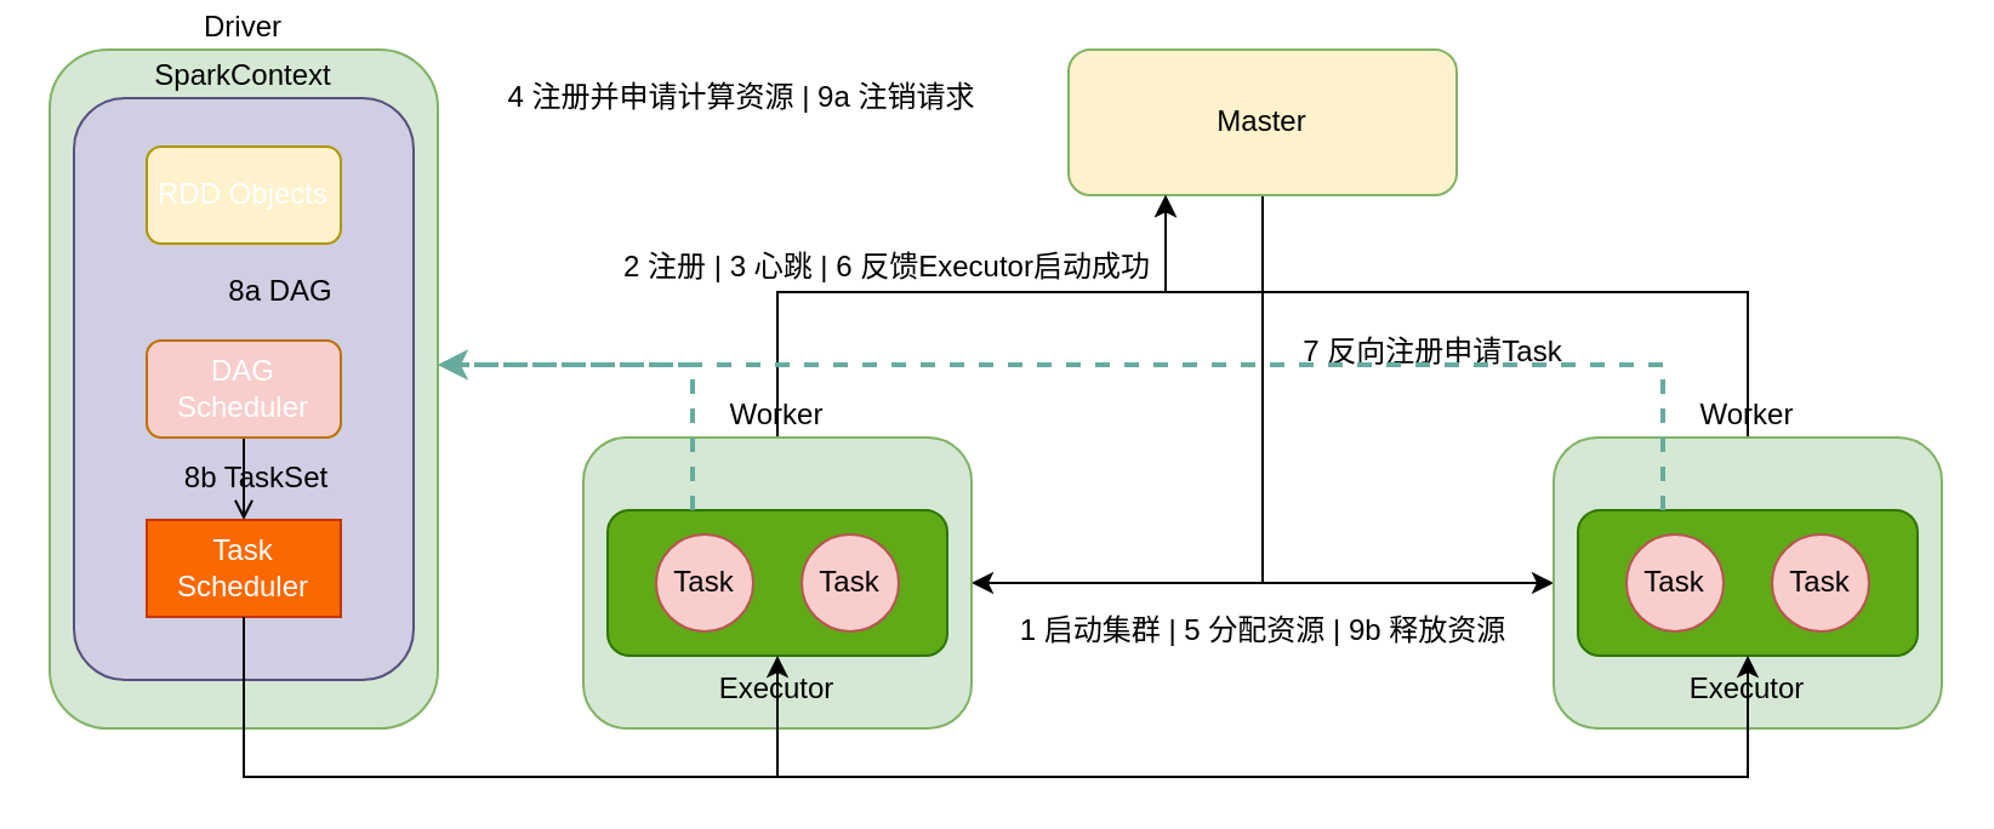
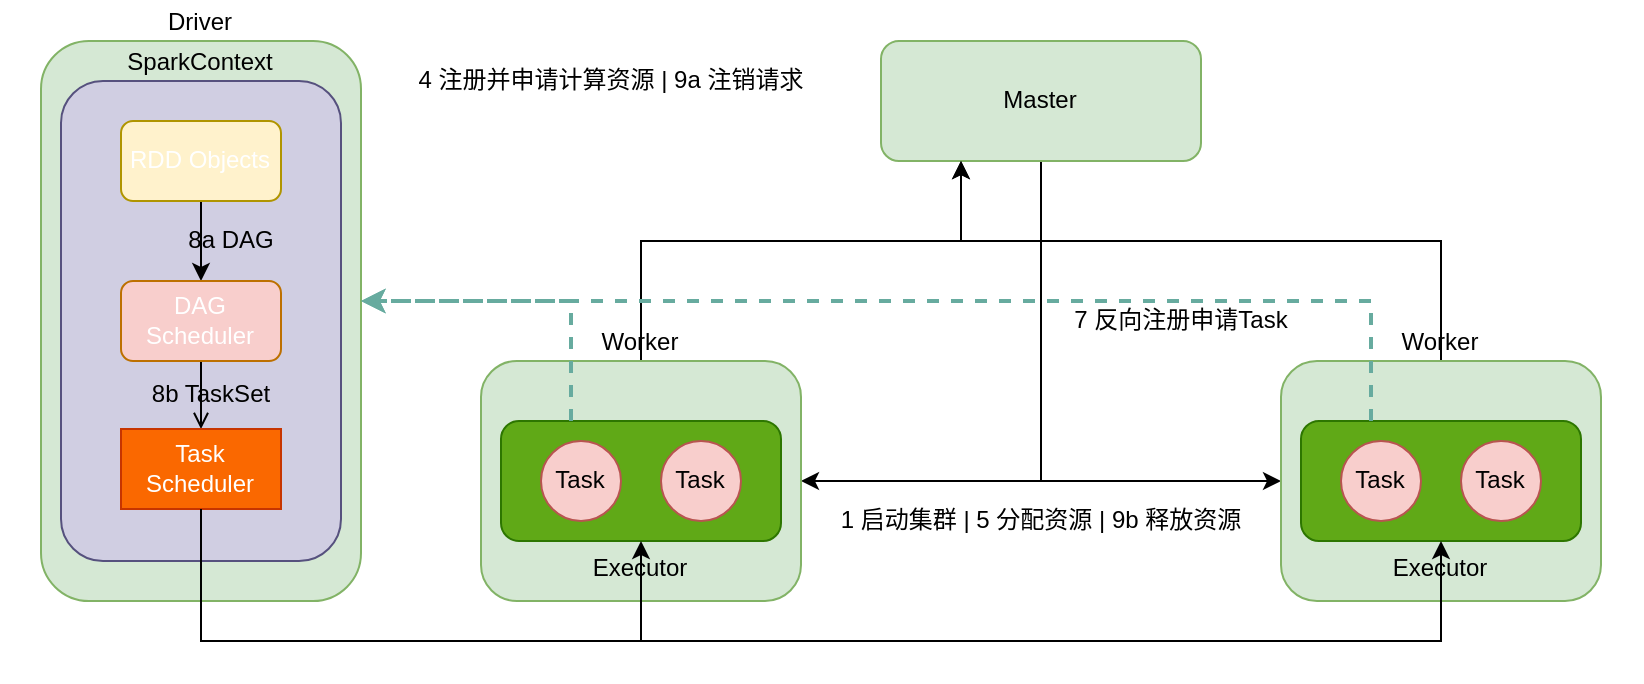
  <mxCell id="0" />
  <mxCell id="1" parent="0" />
  <mxCell id="2" value="1 启动集群 | 5 分配资源 | 9b 释放资源" style="text;html=1;align=center;verticalAlign=middle;resizable=0;points=[];;autosize=1;" parent="1" vertex="1"><mxGeometry x="410" y="250" width="220" height="20" as="geometry" /></mxCell>
  <mxCell id="3" style="edgeStyle=orthogonalEdgeStyle;rounded=0;orthogonalLoop=1;jettySize=auto;html=1;entryX=1;entryY=0.5;entryDx=0;entryDy=0;" parent="1" source="5" target="22" edge="1"><mxGeometry relative="1" as="geometry"><Array as="points"><mxPoint x="520" y="240" /></Array></mxGeometry></mxCell>
  <mxCell id="4" style="edgeStyle=orthogonalEdgeStyle;rounded=0;orthogonalLoop=1;jettySize=auto;html=1;entryX=0;entryY=0.5;entryDx=0;entryDy=0;" parent="1" source="5" target="28" edge="1"><mxGeometry relative="1" as="geometry"><Array as="points"><mxPoint x="520" y="240" /><mxPoint x="640" y="240" /></Array></mxGeometry></mxCell>
- <mxCell id="5" value="Master" style="rounded=1;whiteSpace=wrap;html=1;labelPosition=center;verticalLabelPosition=middle;align=center;verticalAlign=middle;fillColor=#fff2cc;strokeColor=#82b366;" parent="1" vertex="1"><mxGeometry x="440" y="20" width="160" height="60" as="geometry" /></mxCell>
+ <mxCell id="5" value="Master" style="rounded=1;whiteSpace=wrap;html=1;labelPosition=center;verticalLabelPosition=middle;align=center;verticalAlign=middle;fillColor=#d5e8d4;strokeColor=#82b366;" parent="1" vertex="1"><mxGeometry x="440" y="20" width="160" height="60" as="geometry" /></mxCell>
  <mxCell id="6" style="edgeStyle=orthogonalEdgeStyle;rounded=0;orthogonalLoop=1;jettySize=auto;html=1;" parent="1" source="28" edge="1"><mxGeometry relative="1" as="geometry"><mxPoint x="480" y="80" as="targetPoint" /><Array as="points"><mxPoint x="720" y="120" /><mxPoint x="480" y="120" /></Array></mxGeometry></mxCell>
  <mxCell id="7" value="Driver" style="rounded=1;whiteSpace=wrap;html=1;labelPosition=center;verticalLabelPosition=top;align=center;verticalAlign=bottom;fillColor=#d5e8d4;strokeColor=#82b366;" parent="1" vertex="1"><mxGeometry x="20" y="20" width="160" height="280" as="geometry" /></mxCell>
  <mxCell id="8" value="4 注册并申请计算资源 | 9a 注销请求" style="text;html=1;align=center;verticalAlign=middle;resizable=0;points=[];;autosize=1;" parent="1" vertex="1"><mxGeometry x="200" y="30" width="210" height="20" as="geometry" /></mxCell>
  <mxCell id="9" value="SparkContext" style="rounded=1;whiteSpace=wrap;html=1;fillColor=#d0cee2;strokeColor=#56517e;labelPosition=center;verticalLabelPosition=top;align=center;verticalAlign=bottom;" parent="1" vertex="1"><mxGeometry x="30" y="40" width="140" height="240" as="geometry" /></mxCell>
- <mxCell id="10" value="2 注册 | 3 心跳 | 6 反馈Executor启动成功" style="text;html=1;align=center;verticalAlign=middle;resizable=0;points=[];;autosize=1;" parent="1" vertex="1"><mxGeometry x="250" y="100" width="230" height="20" as="geometry" /></mxCell>
  <mxCell id="11" style="edgeStyle=orthogonalEdgeStyle;rounded=0;orthogonalLoop=1;jettySize=auto;html=1;entryX=0.25;entryY=1;entryDx=0;entryDy=0;" edge="1" parent="1" source="22" target="5"><mxGeometry relative="1" as="geometry"><Array as="points"><mxPoint x="320" y="120" /><mxPoint x="480" y="120" /></Array></mxGeometry></mxCell>
- <mxCell id="12" value="7 反向注册申请Task" style="text;html=1;align=center;verticalAlign=middle;resizable=0;points=[];;autosize=1;dashed=1;" vertex="1" parent="1"><mxGeometry x="530" y="135" width="120" height="20" as="geometry" /></mxCell>
+ <mxCell id="12" value="7 反向注册申请Task" style="text;html=1;align=center;verticalAlign=middle;resizable=0;points=[];;autosize=1;dashed=1;" vertex="1" parent="1"><mxGeometry x="530" y="150" width="120" height="20" as="geometry" /></mxCell>
+ <mxCell id="13" style="edgeStyle=orthogonalEdgeStyle;rounded=0;orthogonalLoop=1;jettySize=auto;html=1;entryX=0.5;entryY=0;entryDx=0;entryDy=0;strokeColor=#000000;strokeWidth=1;" edge="1" parent="1" source="14" target="16"><mxGeometry relative="1" as="geometry" /></mxCell>
  <mxCell id="14" value="RDD Objects" style="rounded=1;whiteSpace=wrap;html=1;fillColor=#fff2cc;strokeColor=#B09500;fontColor=#ffffff;" vertex="1" parent="1"><mxGeometry x="60" y="60" width="80" height="40" as="geometry" /></mxCell>
  <mxCell id="15" style="edgeStyle=orthogonalEdgeStyle;rounded=0;orthogonalLoop=1;jettySize=auto;html=1;entryX=0.5;entryY=0;entryDx=0;entryDy=0;strokeColor=#000000;strokeWidth=1;endArrow=open;" edge="1" parent="1" source="16" target="17"><mxGeometry relative="1" as="geometry" /></mxCell>
  <mxCell id="16" value="DAG Scheduler" style="rounded=1;whiteSpace=wrap;html=1;fillColor=#f8cecc;strokeColor=#BD7000;fontColor=#ffffff;" vertex="1" parent="1"><mxGeometry x="60" y="140" width="80" height="40" as="geometry" /></mxCell>
  <mxCell id="17" value="Task Scheduler" style="whiteSpace=wrap;html=1;fillColor=#fa6800;strokeColor=#C73500;fontColor=#ffffff;rounded=0;" vertex="1" parent="1"><mxGeometry x="60" y="214" width="80" height="40" as="geometry" /></mxCell>
  <mxCell id="18" value="8a DAG" style="text;html=1;align=center;verticalAlign=middle;resizable=0;points=[];;autosize=1;" vertex="1" parent="1"><mxGeometry x="85" y="110" width="60" height="20" as="geometry" /></mxCell>
  <mxCell id="19" value="8b TaskSet" style="text;html=1;align=center;verticalAlign=middle;resizable=0;points=[];;autosize=1;" vertex="1" parent="1"><mxGeometry x="70" y="187" width="70" height="20" as="geometry" /></mxCell>
  <mxCell id="20" value="" style="group" vertex="1" connectable="0" parent="1"><mxGeometry x="240" y="180" width="160" height="120" as="geometry" /></mxCell>
  <mxCell id="21" value="" style="group" vertex="1" connectable="0" parent="20"><mxGeometry width="160" height="120" as="geometry" /></mxCell>
  <mxCell id="22" value="Worker" style="rounded=1;whiteSpace=wrap;html=1;labelPosition=center;verticalLabelPosition=top;align=center;verticalAlign=bottom;fillColor=#d5e8d4;strokeColor=#82b366;" parent="21" vertex="1"><mxGeometry width="160" height="120" as="geometry" /></mxCell>
  <mxCell id="23" value="" style="group" parent="21" vertex="1" connectable="0"><mxGeometry x="10" y="30" width="140" height="60" as="geometry" /></mxCell>
  <mxCell id="24" value="&lt;font color=&quot;#000000&quot;&gt;Executor&lt;/font&gt;" style="rounded=1;whiteSpace=wrap;html=1;labelPosition=center;verticalLabelPosition=bottom;align=center;verticalAlign=top;fillColor=#60a917;strokeColor=#2D7600;fontColor=#ffffff;" parent="23" vertex="1"><mxGeometry width="140" height="60" as="geometry" /></mxCell>
  <mxCell id="25" value="Task" style="ellipse;whiteSpace=wrap;html=1;aspect=fixed;fillColor=#f8cecc;strokeColor=#b85450;" parent="23" vertex="1"><mxGeometry x="20" y="10" width="40" height="40" as="geometry" /></mxCell>
  <mxCell id="26" value="Task" style="ellipse;whiteSpace=wrap;html=1;aspect=fixed;fillColor=#f8cecc;strokeColor=#b85450;" parent="23" vertex="1"><mxGeometry x="80" y="10" width="40" height="40" as="geometry" /></mxCell>
  <mxCell id="27" style="edgeStyle=orthogonalEdgeStyle;rounded=0;orthogonalLoop=1;jettySize=auto;html=1;dashed=1;exitX=0.25;exitY=0;exitDx=0;exitDy=0;strokeColor=#67AB9F;strokeWidth=2;" parent="1" source="24" edge="1" target="7"><mxGeometry relative="1" as="geometry"><mxPoint x="170" y="255" as="targetPoint" /><Array as="points"><mxPoint x="285" y="150" /></Array></mxGeometry></mxCell>
  <mxCell id="28" value="Worker" style="rounded=1;whiteSpace=wrap;html=1;labelPosition=center;verticalLabelPosition=top;align=center;verticalAlign=bottom;fillColor=#d5e8d4;strokeColor=#82b366;" parent="1" vertex="1"><mxGeometry x="640" y="180" width="160" height="120" as="geometry" /></mxCell>
  <mxCell id="29" value="" style="group" parent="1" vertex="1" connectable="0"><mxGeometry x="650" y="210" width="140" height="60" as="geometry" /></mxCell>
  <mxCell id="30" value="&lt;font color=&quot;#000000&quot;&gt;Executor&lt;/font&gt;" style="rounded=1;whiteSpace=wrap;html=1;labelPosition=center;verticalLabelPosition=bottom;align=center;verticalAlign=top;fillColor=#60a917;strokeColor=#2D7600;fontColor=#ffffff;" parent="29" vertex="1"><mxGeometry width="140" height="60" as="geometry" /></mxCell>
  <mxCell id="31" value="Task" style="ellipse;whiteSpace=wrap;html=1;aspect=fixed;fillColor=#f8cecc;strokeColor=#b85450;" parent="29" vertex="1"><mxGeometry x="20" y="10" width="40" height="40" as="geometry" /></mxCell>
  <mxCell id="32" value="Task" style="ellipse;whiteSpace=wrap;html=1;aspect=fixed;fillColor=#f8cecc;strokeColor=#b85450;" parent="29" vertex="1"><mxGeometry x="80" y="10" width="40" height="40" as="geometry" /></mxCell>
  <mxCell id="33" style="edgeStyle=orthogonalEdgeStyle;rounded=0;orthogonalLoop=1;jettySize=auto;html=1;dashed=1;exitX=0.25;exitY=0;exitDx=0;exitDy=0;strokeWidth=2;strokeColor=#67AB9F;" parent="1" edge="1" source="30"><mxGeometry relative="1" as="geometry"><mxPoint x="580" y="260" as="sourcePoint" /><mxPoint x="180" y="150" as="targetPoint" /><Array as="points"><mxPoint x="685" y="150" /><mxPoint x="180" y="150" /></Array></mxGeometry></mxCell>
  <mxCell id="34" style="edgeStyle=orthogonalEdgeStyle;rounded=0;orthogonalLoop=1;jettySize=auto;html=1;entryX=0.5;entryY=1;entryDx=0;entryDy=0;strokeColor=#000000;strokeWidth=1;" edge="1" parent="1" source="17" target="30"><mxGeometry relative="1" as="geometry"><Array as="points"><mxPoint x="100" y="320" /><mxPoint x="720" y="320" /></Array></mxGeometry></mxCell>
  <mxCell id="35" style="edgeStyle=orthogonalEdgeStyle;rounded=0;orthogonalLoop=1;jettySize=auto;html=1;strokeColor=#000000;strokeWidth=1;" edge="1" parent="1" source="17" target="24"><mxGeometry relative="1" as="geometry"><Array as="points"><mxPoint x="100" y="320" /><mxPoint x="320" y="320" /></Array></mxGeometry></mxCell>
